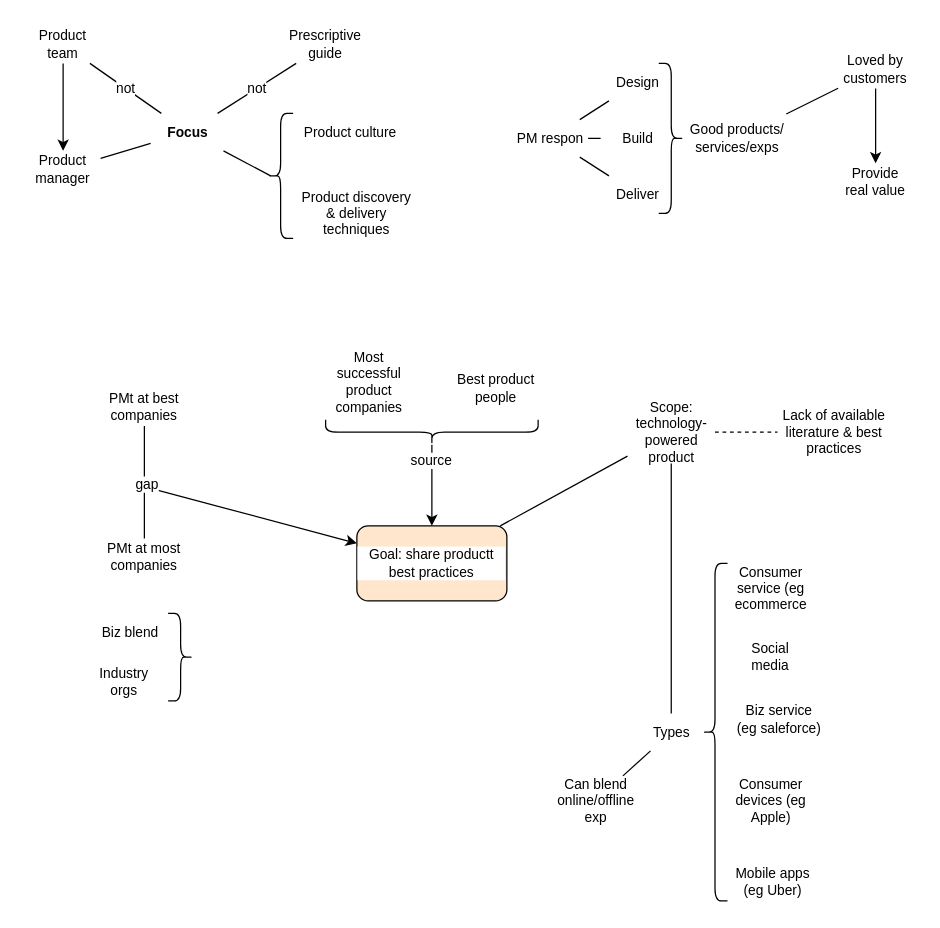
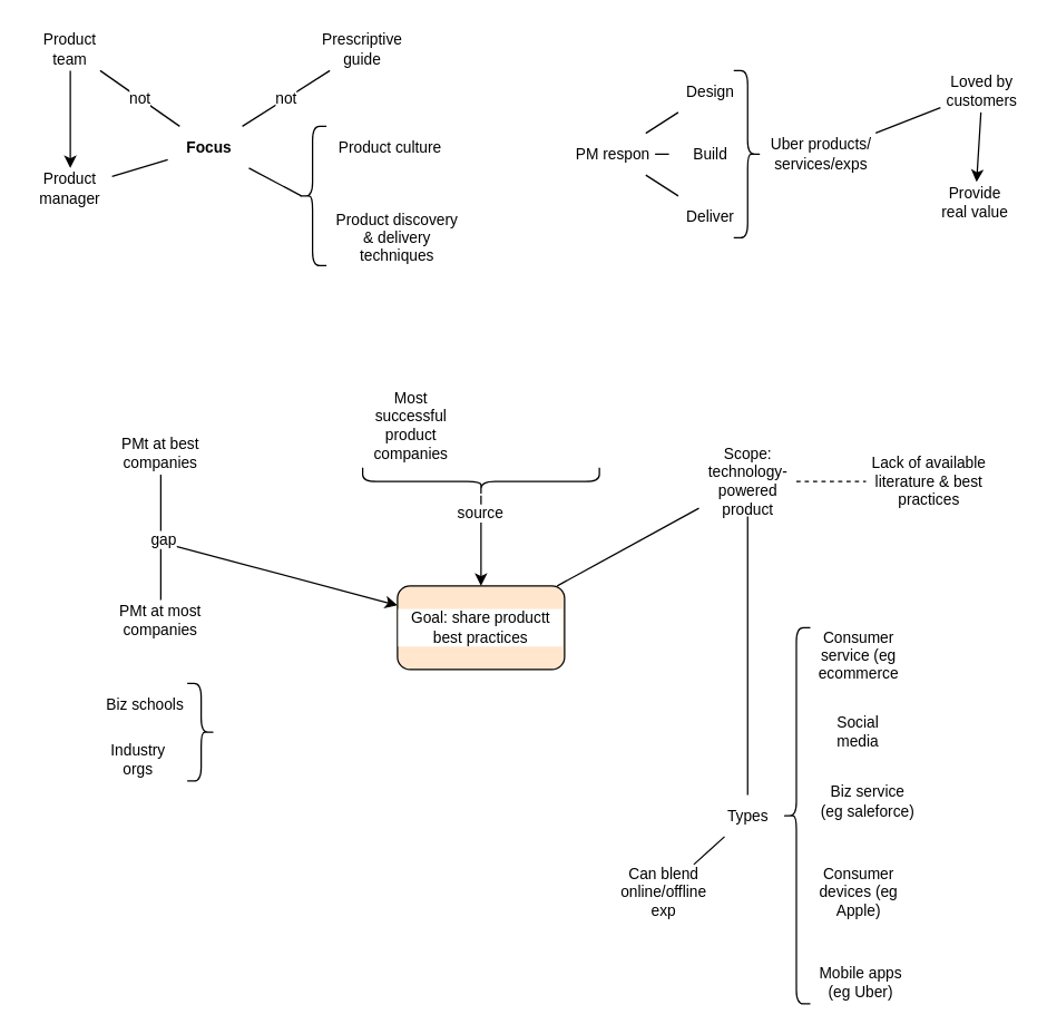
  <mxCell id="0" />
  <mxCell id="1" parent="0" />
  <mxCell id="2" value="not" style="rounded=0;orthogonalLoop=1;jettySize=auto;html=1;endArrow=none;endFill=0;" edge="1" parent="1" source="5" target="6"><mxGeometry relative="1" as="geometry" /></mxCell>
  <mxCell id="3" value="not" style="edgeStyle=none;rounded=0;orthogonalLoop=1;jettySize=auto;html=1;strokeColor=default;align=center;verticalAlign=middle;fontFamily=Helvetica;fontSize=11;fontColor=default;labelBackgroundColor=default;endArrow=none;endFill=0;" edge="1" parent="1" source="5" target="13"><mxGeometry relative="1" as="geometry" /></mxCell>
  <mxCell id="4" style="edgeStyle=none;rounded=0;orthogonalLoop=1;jettySize=auto;html=1;strokeColor=default;align=center;verticalAlign=middle;fontFamily=Helvetica;fontSize=11;fontColor=default;labelBackgroundColor=default;endArrow=none;endFill=0;" edge="1" parent="1" source="5" target="11"><mxGeometry relative="1" as="geometry" /></mxCell>
  <mxCell id="5" value="Focus" style="text;html=1;align=center;verticalAlign=middle;whiteSpace=wrap;rounded=0;fontSize=11;fontStyle=1" vertex="1" parent="1"><mxGeometry x="120" y="90" width="60" height="30" as="geometry" /></mxCell>
  <mxCell id="6" value="Prescriptive guide" style="text;html=1;align=center;verticalAlign=middle;whiteSpace=wrap;rounded=0;fontSize=11;" vertex="1" parent="1"><mxGeometry x="230" y="20" width="60" height="30" as="geometry" /></mxCell>
  <mxCell id="7" value="Product culture" style="text;html=1;align=center;verticalAlign=middle;whiteSpace=wrap;rounded=0;fontFamily=Helvetica;fontSize=11;fontColor=default;labelBackgroundColor=default;" vertex="1" parent="1"><mxGeometry x="240" y="90" width="80" height="30" as="geometry" /></mxCell>
  <mxCell id="8" value="Product discovery &amp;amp; delivery techniques" style="text;html=1;align=center;verticalAlign=middle;whiteSpace=wrap;rounded=0;fontFamily=Helvetica;fontSize=11;fontColor=default;labelBackgroundColor=default;" vertex="1" parent="1"><mxGeometry x="240" y="150" width="90" height="40" as="geometry" /></mxCell>
  <mxCell id="9" value="" style="shape=curlyBracket;whiteSpace=wrap;html=1;rounded=1;labelPosition=left;verticalLabelPosition=middle;align=right;verticalAlign=middle;fontFamily=Helvetica;fontSize=11;fontColor=default;labelBackgroundColor=default;" vertex="1" parent="1"><mxGeometry x="214" y="90" width="20" height="100" as="geometry" /></mxCell>
  <mxCell id="10" style="edgeStyle=none;rounded=0;orthogonalLoop=1;jettySize=auto;html=1;entryX=0.1;entryY=0.5;entryDx=0;entryDy=0;entryPerimeter=0;strokeColor=default;align=center;verticalAlign=middle;fontFamily=Helvetica;fontSize=11;fontColor=default;labelBackgroundColor=default;endArrow=none;endFill=0;" edge="1" parent="1" source="5" target="9"><mxGeometry relative="1" as="geometry" /></mxCell>
  <mxCell id="11" value="Product manager" style="text;html=1;align=center;verticalAlign=middle;whiteSpace=wrap;rounded=0;fontFamily=Helvetica;fontSize=11;fontColor=default;labelBackgroundColor=default;" vertex="1" parent="1"><mxGeometry x="20" y="120" width="60" height="30" as="geometry" /></mxCell>
  <mxCell id="12" style="edgeStyle=none;rounded=0;orthogonalLoop=1;jettySize=auto;html=1;strokeColor=default;align=center;verticalAlign=middle;fontFamily=Helvetica;fontSize=11;fontColor=default;labelBackgroundColor=default;endArrow=classic;endFill=1;" edge="1" parent="1" source="13" target="11"><mxGeometry relative="1" as="geometry"><Array as="points" /></mxGeometry></mxCell>
  <mxCell id="13" value="Product team" style="text;html=1;align=center;verticalAlign=middle;whiteSpace=wrap;rounded=0;fontFamily=Helvetica;fontSize=11;fontColor=default;labelBackgroundColor=default;" vertex="1" parent="1"><mxGeometry x="20" y="20" width="60" height="30" as="geometry" /></mxCell>
  <mxCell id="14" style="edgeStyle=none;rounded=0;orthogonalLoop=1;jettySize=auto;html=1;strokeColor=default;align=center;verticalAlign=middle;fontFamily=Helvetica;fontSize=11;fontColor=default;labelBackgroundColor=default;endArrow=none;endFill=0;startArrow=classic;startFill=1;" edge="1" parent="1" source="16"><mxGeometry relative="1" as="geometry"><mxPoint x="120" y="390" as="targetPoint" /></mxGeometry></mxCell>
  <mxCell id="15" style="edgeStyle=none;rounded=0;orthogonalLoop=1;jettySize=auto;html=1;strokeColor=default;align=center;verticalAlign=middle;fontFamily=Helvetica;fontSize=11;fontColor=default;labelBackgroundColor=default;endArrow=none;endFill=0;" edge="1" parent="1" source="16" target="22"><mxGeometry relative="1" as="geometry" /></mxCell>
  <mxCell id="16" value="Goal: share productt best practices" style="rounded=1;whiteSpace=wrap;html=1;fontFamily=Helvetica;fontSize=11;fontColor=default;labelBackgroundColor=default;fillColor=#ffe6cc;" vertex="1" parent="1"><mxGeometry x="285" y="420" width="120" height="60" as="geometry" /></mxCell>
  <mxCell id="17" value="" style="edgeStyle=none;rounded=0;orthogonalLoop=1;jettySize=auto;html=1;strokeColor=default;align=center;verticalAlign=middle;fontFamily=Helvetica;fontSize=11;fontColor=default;labelBackgroundColor=default;endArrow=none;endFill=0;" edge="1" parent="1" source="19" target="20"><mxGeometry relative="1" as="geometry" /></mxCell>
  <mxCell id="18" value="gap" style="edgeLabel;html=1;align=center;verticalAlign=middle;resizable=0;points=[];fontFamily=Helvetica;fontSize=11;fontColor=default;labelBackgroundColor=default;" vertex="1" connectable="0" parent="17"><mxGeometry x="0.022" y="1" relative="1" as="geometry"><mxPoint as="offset" /></mxGeometry></mxCell>
  <mxCell id="19" value="PMt at best companies" style="text;html=1;align=center;verticalAlign=middle;whiteSpace=wrap;rounded=0;fontFamily=Helvetica;fontSize=11;fontColor=default;labelBackgroundColor=default;" vertex="1" parent="1"><mxGeometry x="85" y="310" width="60" height="30" as="geometry" /></mxCell>
  <mxCell id="20" value="PMt at most companies" style="text;html=1;align=center;verticalAlign=middle;whiteSpace=wrap;rounded=0;fontFamily=Helvetica;fontSize=11;fontColor=default;labelBackgroundColor=default;" vertex="1" parent="1"><mxGeometry x="80" y="430" width="70" height="30" as="geometry" /></mxCell>
  <mxCell id="21" value="" style="edgeStyle=none;rounded=0;orthogonalLoop=1;jettySize=auto;html=1;strokeColor=default;align=center;verticalAlign=middle;fontFamily=Helvetica;fontSize=11;fontColor=default;labelBackgroundColor=default;endArrow=none;endFill=0;dashed=1;" edge="1" parent="1" source="22" target="23"><mxGeometry relative="1" as="geometry" /></mxCell>
  <mxCell id="22" value="Scope: technology-powered product" style="text;html=1;align=center;verticalAlign=middle;whiteSpace=wrap;rounded=0;fontFamily=Helvetica;fontSize=11;fontColor=default;labelBackgroundColor=default;" vertex="1" parent="1"><mxGeometry x="501.5" y="320" width="70" height="50" as="geometry" /></mxCell>
  <mxCell id="23" value="Lack of available literature &amp;amp; best practices" style="text;html=1;align=center;verticalAlign=middle;whiteSpace=wrap;rounded=0;fontFamily=Helvetica;fontSize=11;fontColor=default;labelBackgroundColor=default;" vertex="1" parent="1"><mxGeometry x="621.5" y="325" width="90" height="40" as="geometry" /></mxCell>
  <mxCell id="24" style="edgeStyle=none;rounded=0;orthogonalLoop=1;jettySize=auto;html=1;strokeColor=default;align=center;verticalAlign=middle;fontFamily=Helvetica;fontSize=11;fontColor=default;labelBackgroundColor=default;endArrow=none;endFill=0;" edge="1" parent="1" source="25" target="35"><mxGeometry relative="1" as="geometry" /></mxCell>
- <mxCell id="25" value="Good products/&lt;br&gt;services/exps" style="text;html=1;align=center;verticalAlign=middle;whiteSpace=wrap;rounded=0;fontFamily=Helvetica;fontSize=11;fontColor=default;labelBackgroundColor=default;" vertex="1" parent="1"><mxGeometry x="550" y="90" width="78.5" height="40" as="geometry" /></mxCell>
+ <mxCell id="25" value="Uber products/&lt;br&gt;services/exps" style="text;html=1;align=center;verticalAlign=middle;whiteSpace=wrap;rounded=0;fontFamily=Helvetica;fontSize=11;fontColor=default;labelBackgroundColor=default;" vertex="1" parent="1"><mxGeometry x="550" y="90" width="78.5" height="40" as="geometry" /></mxCell>
  <mxCell id="26" style="edgeStyle=none;rounded=0;orthogonalLoop=1;jettySize=auto;html=1;strokeColor=default;align=center;verticalAlign=middle;fontFamily=Helvetica;fontSize=11;fontColor=default;labelBackgroundColor=default;endArrow=none;endFill=0;" edge="1" parent="1" source="29" target="31"><mxGeometry relative="1" as="geometry" /></mxCell>
  <mxCell id="27" style="edgeStyle=none;rounded=0;orthogonalLoop=1;jettySize=auto;html=1;strokeColor=default;align=center;verticalAlign=middle;fontFamily=Helvetica;fontSize=11;fontColor=default;labelBackgroundColor=default;endArrow=none;endFill=0;" edge="1" parent="1" source="29" target="32"><mxGeometry relative="1" as="geometry" /></mxCell>
  <mxCell id="28" style="edgeStyle=none;rounded=0;orthogonalLoop=1;jettySize=auto;html=1;strokeColor=default;align=center;verticalAlign=middle;fontFamily=Helvetica;fontSize=11;fontColor=default;labelBackgroundColor=default;endArrow=none;endFill=0;" edge="1" parent="1" source="29" target="33"><mxGeometry relative="1" as="geometry" /></mxCell>
  <mxCell id="29" value="PM respon" style="text;html=1;align=center;verticalAlign=middle;whiteSpace=wrap;rounded=0;fontFamily=Helvetica;fontSize=11;fontColor=default;labelBackgroundColor=default;" vertex="1" parent="1"><mxGeometry x="410" y="95" width="60" height="30" as="geometry" /></mxCell>
  <mxCell id="30" value="" style="shape=curlyBracket;whiteSpace=wrap;html=1;rounded=1;flipH=1;labelPosition=right;verticalLabelPosition=middle;align=left;verticalAlign=middle;fontFamily=Helvetica;fontSize=11;fontColor=default;labelBackgroundColor=default;" vertex="1" parent="1"><mxGeometry x="526.5" y="50" width="20" height="120" as="geometry" /></mxCell>
  <mxCell id="31" value="Design" style="text;html=1;align=center;verticalAlign=middle;whiteSpace=wrap;rounded=0;fontFamily=Helvetica;fontSize=11;fontColor=default;labelBackgroundColor=default;" vertex="1" parent="1"><mxGeometry x="480" y="50" width="60" height="30" as="geometry" /></mxCell>
  <mxCell id="32" value="Build" style="text;html=1;align=center;verticalAlign=middle;whiteSpace=wrap;rounded=0;fontFamily=Helvetica;fontSize=11;fontColor=default;labelBackgroundColor=default;" vertex="1" parent="1"><mxGeometry x="480" y="95" width="60" height="30" as="geometry" /></mxCell>
  <mxCell id="33" value="Deliver" style="text;html=1;align=center;verticalAlign=middle;whiteSpace=wrap;rounded=0;fontFamily=Helvetica;fontSize=11;fontColor=default;labelBackgroundColor=default;" vertex="1" parent="1"><mxGeometry x="480" y="140" width="60" height="30" as="geometry" /></mxCell>
  <mxCell id="34" value="" style="edgeStyle=none;rounded=0;orthogonalLoop=1;jettySize=auto;html=1;strokeColor=default;align=center;verticalAlign=middle;fontFamily=Helvetica;fontSize=11;fontColor=default;labelBackgroundColor=default;endArrow=classic;endFill=1;" edge="1" parent="1" source="35" target="36"><mxGeometry relative="1" as="geometry" /></mxCell>
- <mxCell id="35" value="Loved by customers" style="text;html=1;align=center;verticalAlign=middle;whiteSpace=wrap;rounded=0;fontFamily=Helvetica;fontSize=11;fontColor=default;labelBackgroundColor=default;" vertex="1" parent="1"><mxGeometry x="670" y="40" width="60" height="30" as="geometry" /></mxCell>
+ <mxCell id="35" value="Loved by customers" style="text;html=1;align=center;verticalAlign=middle;whiteSpace=wrap;rounded=0;fontFamily=Helvetica;fontSize=11;fontColor=default;labelBackgroundColor=default;" vertex="1" parent="1"><mxGeometry x="675" y="50" width="60" height="30" as="geometry" /></mxCell>
  <mxCell id="36" value="Provide real value" style="text;html=1;align=center;verticalAlign=middle;whiteSpace=wrap;rounded=0;fontFamily=Helvetica;fontSize=11;fontColor=default;labelBackgroundColor=default;" vertex="1" parent="1"><mxGeometry x="670" y="130" width="60" height="30" as="geometry" /></mxCell>
  <mxCell id="37" style="edgeStyle=none;rounded=0;orthogonalLoop=1;jettySize=auto;html=1;strokeColor=default;align=center;verticalAlign=middle;fontFamily=Helvetica;fontSize=11;fontColor=default;labelBackgroundColor=default;endArrow=none;endFill=0;" edge="1" parent="1" source="39" target="46"><mxGeometry relative="1" as="geometry" /></mxCell>
  <mxCell id="38" style="edgeStyle=none;rounded=0;orthogonalLoop=1;jettySize=auto;html=1;strokeColor=default;align=center;verticalAlign=middle;fontFamily=Helvetica;fontSize=11;fontColor=default;labelBackgroundColor=default;endArrow=none;endFill=0;" edge="1" parent="1" source="39" target="22"><mxGeometry relative="1" as="geometry" /></mxCell>
  <mxCell id="39" value="Types" style="text;html=1;align=center;verticalAlign=middle;whiteSpace=wrap;rounded=0;fontFamily=Helvetica;fontSize=11;fontColor=default;labelBackgroundColor=default;" vertex="1" parent="1"><mxGeometry x="506.5" y="570" width="60" height="30" as="geometry" /></mxCell>
  <mxCell id="40" value="" style="shape=curlyBracket;whiteSpace=wrap;html=1;rounded=1;labelPosition=left;verticalLabelPosition=middle;align=right;verticalAlign=middle;fontFamily=Helvetica;fontSize=11;fontColor=default;labelBackgroundColor=default;" vertex="1" parent="1"><mxGeometry x="561.5" y="450" width="20" height="270" as="geometry" /></mxCell>
  <mxCell id="41" value="Consumer service (eg ecommerce" style="text;html=1;align=center;verticalAlign=middle;whiteSpace=wrap;rounded=0;fontFamily=Helvetica;fontSize=11;fontColor=default;labelBackgroundColor=default;" vertex="1" parent="1"><mxGeometry x="581.5" y="450" width="68.5" height="40" as="geometry" /></mxCell>
  <mxCell id="42" value="Social media" style="text;html=1;align=center;verticalAlign=middle;whiteSpace=wrap;rounded=0;fontFamily=Helvetica;fontSize=11;fontColor=default;labelBackgroundColor=default;" vertex="1" parent="1"><mxGeometry x="585.75" y="510" width="60" height="30" as="geometry" /></mxCell>
  <mxCell id="43" value="Biz service (eg saleforce)" style="text;html=1;align=center;verticalAlign=middle;whiteSpace=wrap;rounded=0;fontFamily=Helvetica;fontSize=11;fontColor=default;labelBackgroundColor=default;" vertex="1" parent="1"><mxGeometry x="585.75" y="560" width="74.25" height="30" as="geometry" /></mxCell>
  <mxCell id="44" value="Consumer devices (eg Apple)" style="text;html=1;align=center;verticalAlign=middle;whiteSpace=wrap;rounded=0;fontFamily=Helvetica;fontSize=11;fontColor=default;labelBackgroundColor=default;" vertex="1" parent="1"><mxGeometry x="587.25" y="620" width="58.5" height="40" as="geometry" /></mxCell>
  <mxCell id="45" value="Mobile apps (eg Uber)" style="text;html=1;align=center;verticalAlign=middle;whiteSpace=wrap;rounded=0;fontFamily=Helvetica;fontSize=11;fontColor=default;labelBackgroundColor=default;" vertex="1" parent="1"><mxGeometry x="585.75" y="690" width="64.25" height="30" as="geometry" /></mxCell>
  <mxCell id="46" value="Can blend online/offline exp" style="text;html=1;align=center;verticalAlign=middle;whiteSpace=wrap;rounded=0;fontFamily=Helvetica;fontSize=11;fontColor=default;labelBackgroundColor=default;" vertex="1" parent="1"><mxGeometry x="441.5" y="620" width="68.5" height="40" as="geometry" /></mxCell>
  <mxCell id="47" value="Most successful product companies" style="text;html=1;align=center;verticalAlign=middle;whiteSpace=wrap;rounded=0;fontFamily=Helvetica;fontSize=11;fontColor=default;labelBackgroundColor=default;" vertex="1" parent="1"><mxGeometry x="260" y="280" width="70" height="50" as="geometry" /></mxCell>
- <mxCell id="48" value="Best product people" style="text;html=1;align=center;verticalAlign=middle;whiteSpace=wrap;rounded=0;fontFamily=Helvetica;fontSize=11;fontColor=default;labelBackgroundColor=default;" vertex="1" parent="1"><mxGeometry x="361.5" y="295" width="68.5" height="30" as="geometry" /></mxCell>
  <mxCell id="49" value="" style="edgeStyle=none;rounded=0;orthogonalLoop=1;jettySize=auto;html=1;strokeColor=default;align=center;verticalAlign=middle;fontFamily=Helvetica;fontSize=11;fontColor=default;labelBackgroundColor=default;endArrow=classic;endFill=1;" edge="1" parent="1" source="50" target="16"><mxGeometry relative="1" as="geometry" /></mxCell>
  <mxCell id="50" value="source" style="shape=curlyBracket;whiteSpace=wrap;html=1;rounded=1;flipH=1;labelPosition=center;verticalLabelPosition=bottom;align=center;verticalAlign=top;fontFamily=Helvetica;fontSize=11;fontColor=default;labelBackgroundColor=default;direction=north;" vertex="1" parent="1"><mxGeometry x="260" y="335" width="170" height="20" as="geometry" /></mxCell>
  <mxCell id="51" value="" style="shape=curlyBracket;whiteSpace=wrap;html=1;rounded=1;flipH=1;labelPosition=right;verticalLabelPosition=middle;align=left;verticalAlign=middle;fontFamily=Helvetica;fontSize=11;fontColor=default;labelBackgroundColor=default;" vertex="1" parent="1"><mxGeometry x="134" y="490" width="20" height="70" as="geometry" /></mxCell>
- <mxCell id="52" value="Biz blend" style="text;html=1;align=center;verticalAlign=middle;whiteSpace=wrap;rounded=0;fontFamily=Helvetica;fontSize=11;fontColor=default;labelBackgroundColor=default;" vertex="1" parent="1"><mxGeometry x="74" y="490" width="60" height="30" as="geometry" /></mxCell>
+ <mxCell id="52" value="Biz schools" style="text;html=1;align=center;verticalAlign=middle;whiteSpace=wrap;rounded=0;fontFamily=Helvetica;fontSize=11;fontColor=default;labelBackgroundColor=default;" vertex="1" parent="1"><mxGeometry x="74" y="490" width="60" height="30" as="geometry" /></mxCell>
  <mxCell id="53" value="Industry orgs" style="text;html=1;align=center;verticalAlign=middle;whiteSpace=wrap;rounded=0;fontFamily=Helvetica;fontSize=11;fontColor=default;labelBackgroundColor=default;" vertex="1" parent="1"><mxGeometry x="69" y="530" width="60" height="30" as="geometry" /></mxCell>
